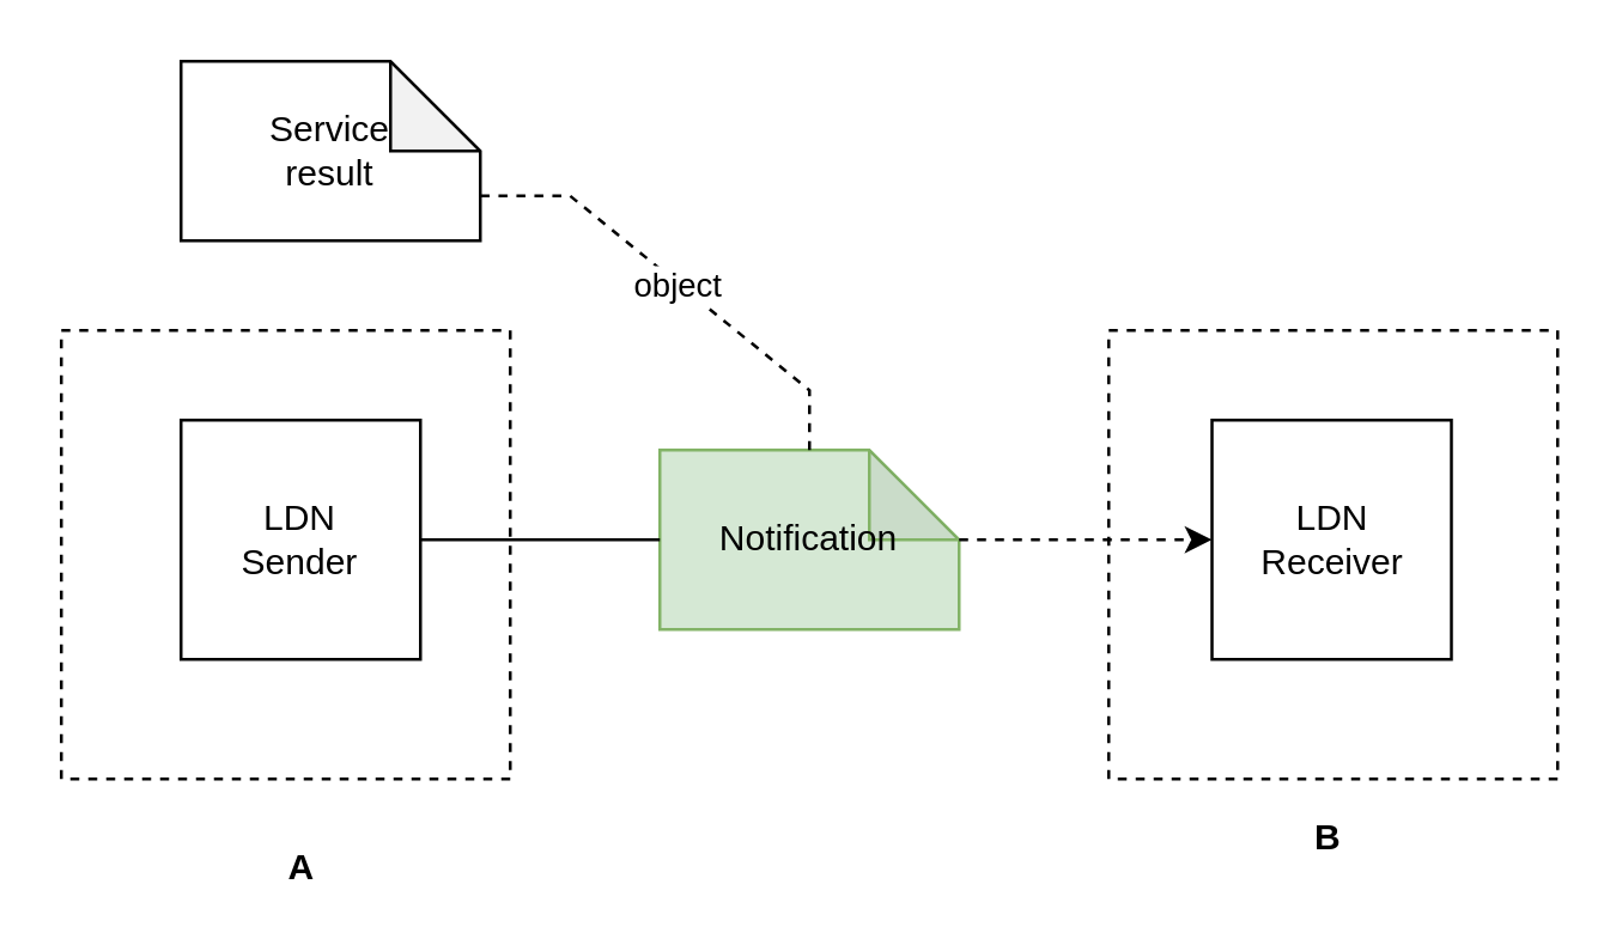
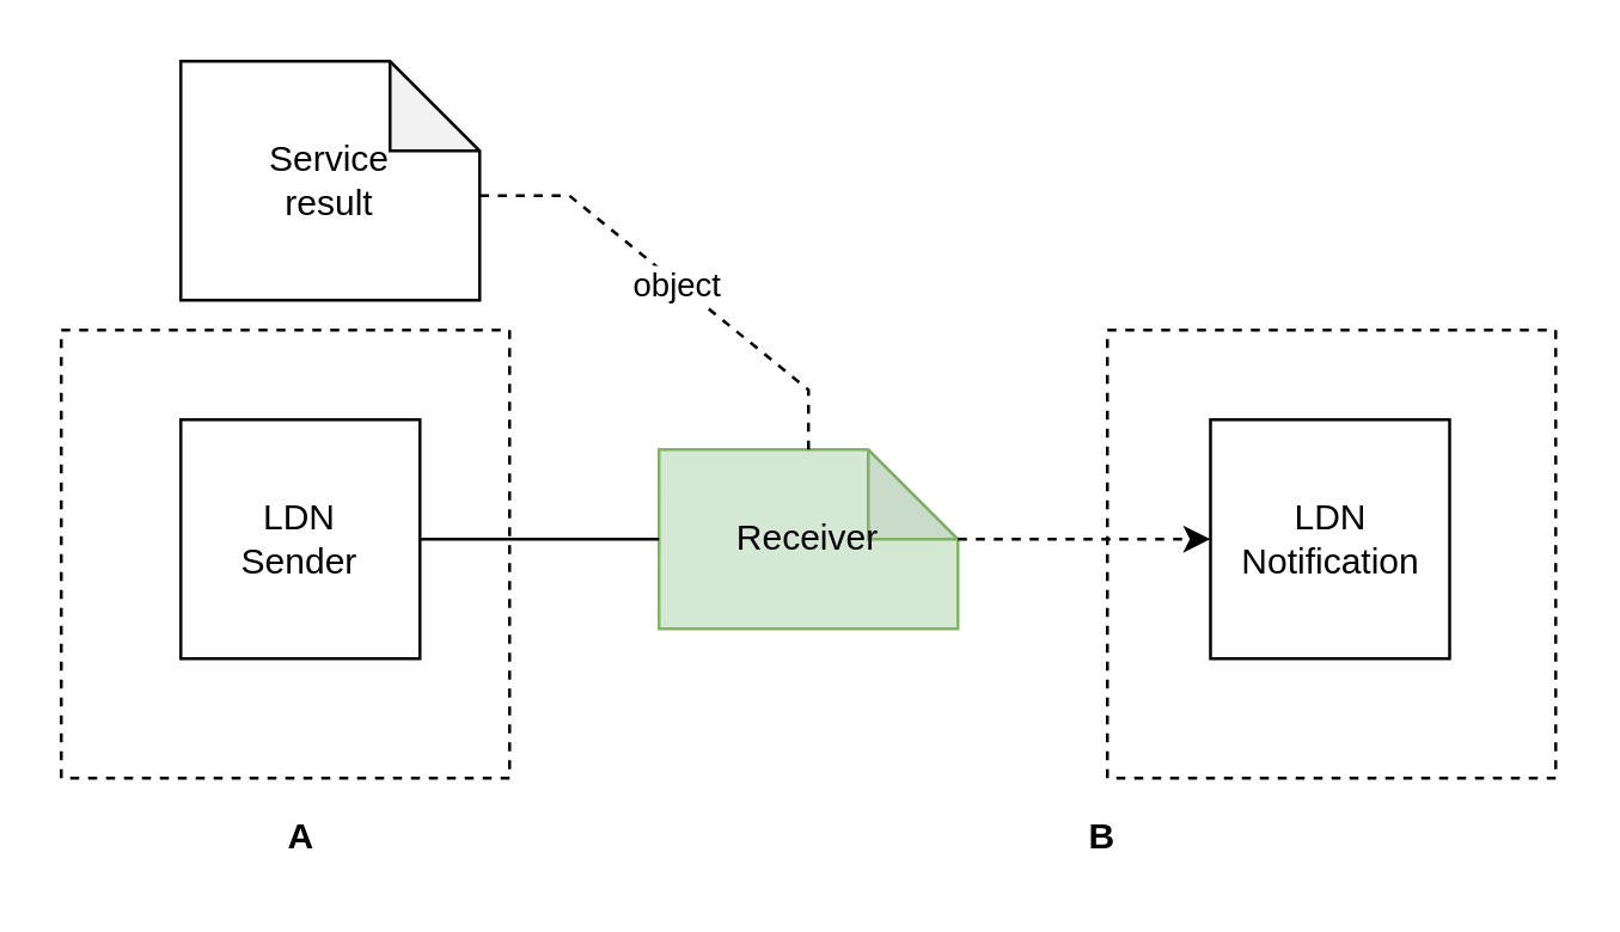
  <mxCell id="0" />
  <mxCell id="1" parent="0" />
  <mxCell id="2" value="" style="whiteSpace=wrap;html=1;aspect=fixed;fillColor=none;dashed=1;" vertex="1" parent="1"><mxGeometry x="20" y="110" width="150" height="150" as="geometry" /></mxCell>
  <mxCell id="3" value="LDN&lt;br&gt;Sender" style="whiteSpace=wrap;html=1;aspect=fixed;rotation=0;" vertex="1" parent="1"><mxGeometry x="60" y="140" width="80" height="80" as="geometry" /></mxCell>
- <mxCell id="4" value="LDN&lt;br&gt;Receiver" style="whiteSpace=wrap;html=1;aspect=fixed;" vertex="1" parent="1"><mxGeometry x="404.5" y="140" width="80" height="80" as="geometry" /></mxCell>
- <mxCell id="5" value="Notification" style="shape=note;whiteSpace=wrap;html=1;backgroundOutline=1;darkOpacity=0.05;fillColor=#d5e8d4;strokeColor=#82b366;" vertex="1" parent="1"><mxGeometry x="220" y="150" width="100" height="60" as="geometry" /></mxCell>
+ <mxCell id="4" value="LDN&lt;br&gt;Notification" style="whiteSpace=wrap;html=1;aspect=fixed;" vertex="1" parent="1"><mxGeometry x="404.5" y="140" width="80" height="80" as="geometry" /></mxCell>
+ <mxCell id="5" value="Receiver" style="shape=note;whiteSpace=wrap;html=1;backgroundOutline=1;darkOpacity=0.05;fillColor=#d5e8d4;strokeColor=#82b366;" vertex="1" parent="1"><mxGeometry x="220" y="150" width="100" height="60" as="geometry" /></mxCell>
  <mxCell id="6" value="" style="endArrow=none;html=1;rounded=0;exitX=1;exitY=0.5;exitDx=0;exitDy=0;" edge="1" parent="1" source="3"><mxGeometry width="50" height="50" relative="1" as="geometry"><mxPoint x="420" y="240" as="sourcePoint" /><mxPoint x="220" y="180" as="targetPoint" /></mxGeometry></mxCell>
  <mxCell id="7" value="" style="endArrow=classic;html=1;rounded=0;entryX=0;entryY=0.5;entryDx=0;entryDy=0;exitX=0;exitY=0;exitDx=100;exitDy=30;exitPerimeter=0;dashed=1;" edge="1" parent="1" source="5" target="4"><mxGeometry width="50" height="50" relative="1" as="geometry"><mxPoint x="330" y="180" as="sourcePoint" /><mxPoint x="470" y="190" as="targetPoint" /></mxGeometry></mxCell>
- <mxCell id="8" value="Service&lt;br&gt;result" style="shape=note;whiteSpace=wrap;html=1;backgroundOutline=1;darkOpacity=0.05;" vertex="1" parent="1"><mxGeometry x="60" y="20" width="100" height="60" as="geometry" /></mxCell>
+ <mxCell id="8" value="Service&lt;br&gt;result" style="shape=note;whiteSpace=wrap;html=1;backgroundOutline=1;darkOpacity=0.05;" vertex="1" parent="1"><mxGeometry x="60" y="20" width="100" height="80" as="geometry" /></mxCell>
  <mxCell id="9" value="" style="endArrow=none;html=1;rounded=0;exitX=0.5;exitY=0;exitDx=0;exitDy=0;exitPerimeter=0;entryX=0;entryY=0;entryDx=100;entryDy=45;entryPerimeter=0;dashed=1;" edge="1" parent="1" source="5" target="8"><mxGeometry width="50" height="50" relative="1" as="geometry"><mxPoint x="420" y="240" as="sourcePoint" /><mxPoint x="470" y="190" as="targetPoint" /><Array as="points"><mxPoint x="270" y="130" /><mxPoint x="190" y="65" /></Array></mxGeometry></mxCell>
  <mxCell id="10" value="object" style="edgeLabel;html=1;align=center;verticalAlign=middle;resizable=0;points=[];" connectable="0" vertex="1" parent="9"><mxGeometry relative="1" as="geometry"><mxPoint as="offset" /></mxGeometry></mxCell>
  <mxCell id="11" value="" style="whiteSpace=wrap;html=1;aspect=fixed;fillColor=none;dashed=1;" vertex="1" parent="1"><mxGeometry x="370" y="110" width="150" height="150" as="geometry" /></mxCell>
- <mxCell id="12" value="&lt;b&gt;A&lt;/b&gt;" style="text;html=1;align=center;verticalAlign=middle;resizable=0;points=[];autosize=1;strokeColor=none;fillColor=none;" vertex="1" parent="1"><mxGeometry x="90" y="280" width="20" height="20" as="geometry" /></mxCell>
- <mxCell id="13" value="&lt;b&gt;B&lt;/b&gt;" style="text;html=1;align=center;verticalAlign=middle;resizable=0;points=[];autosize=1;strokeColor=none;fillColor=none;" vertex="1" parent="1"><mxGeometry x="433" y="270" width="20" height="20" as="geometry" /></mxCell>
+ <mxCell id="12" value="&lt;b&gt;A&lt;/b&gt;" style="text;html=1;align=center;verticalAlign=middle;resizable=0;points=[];autosize=1;strokeColor=none;fillColor=none;" vertex="1" parent="1"><mxGeometry x="90" y="270" width="20" height="20" as="geometry" /></mxCell>
+ <mxCell id="13" value="&lt;b&gt;B&lt;/b&gt;" style="text;html=1;align=center;verticalAlign=middle;resizable=0;points=[];autosize=1;strokeColor=none;fillColor=none;" vertex="1" parent="1"><mxGeometry x="358" y="270" width="20" height="20" as="geometry" /></mxCell>
